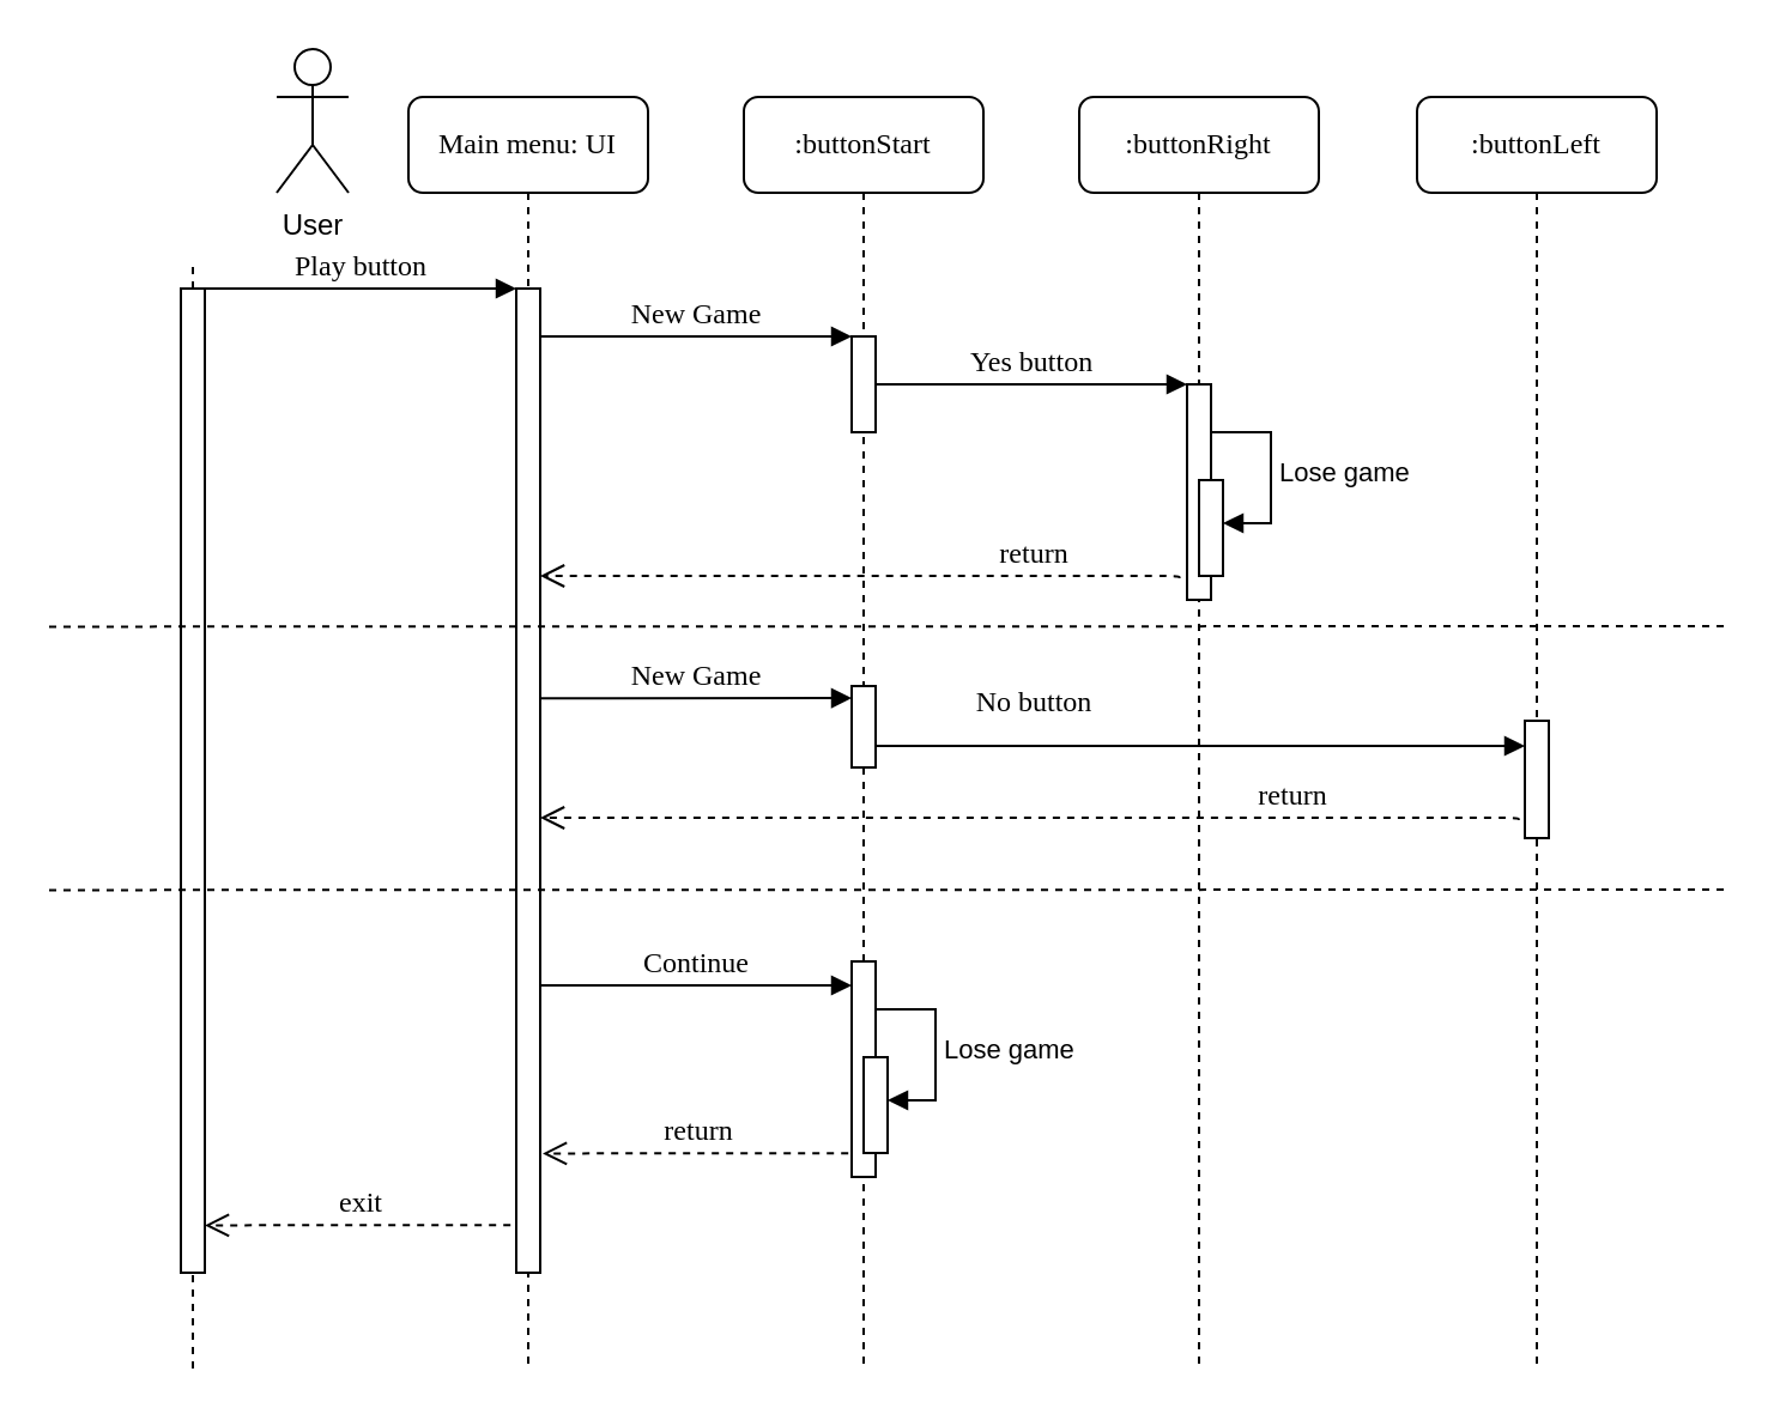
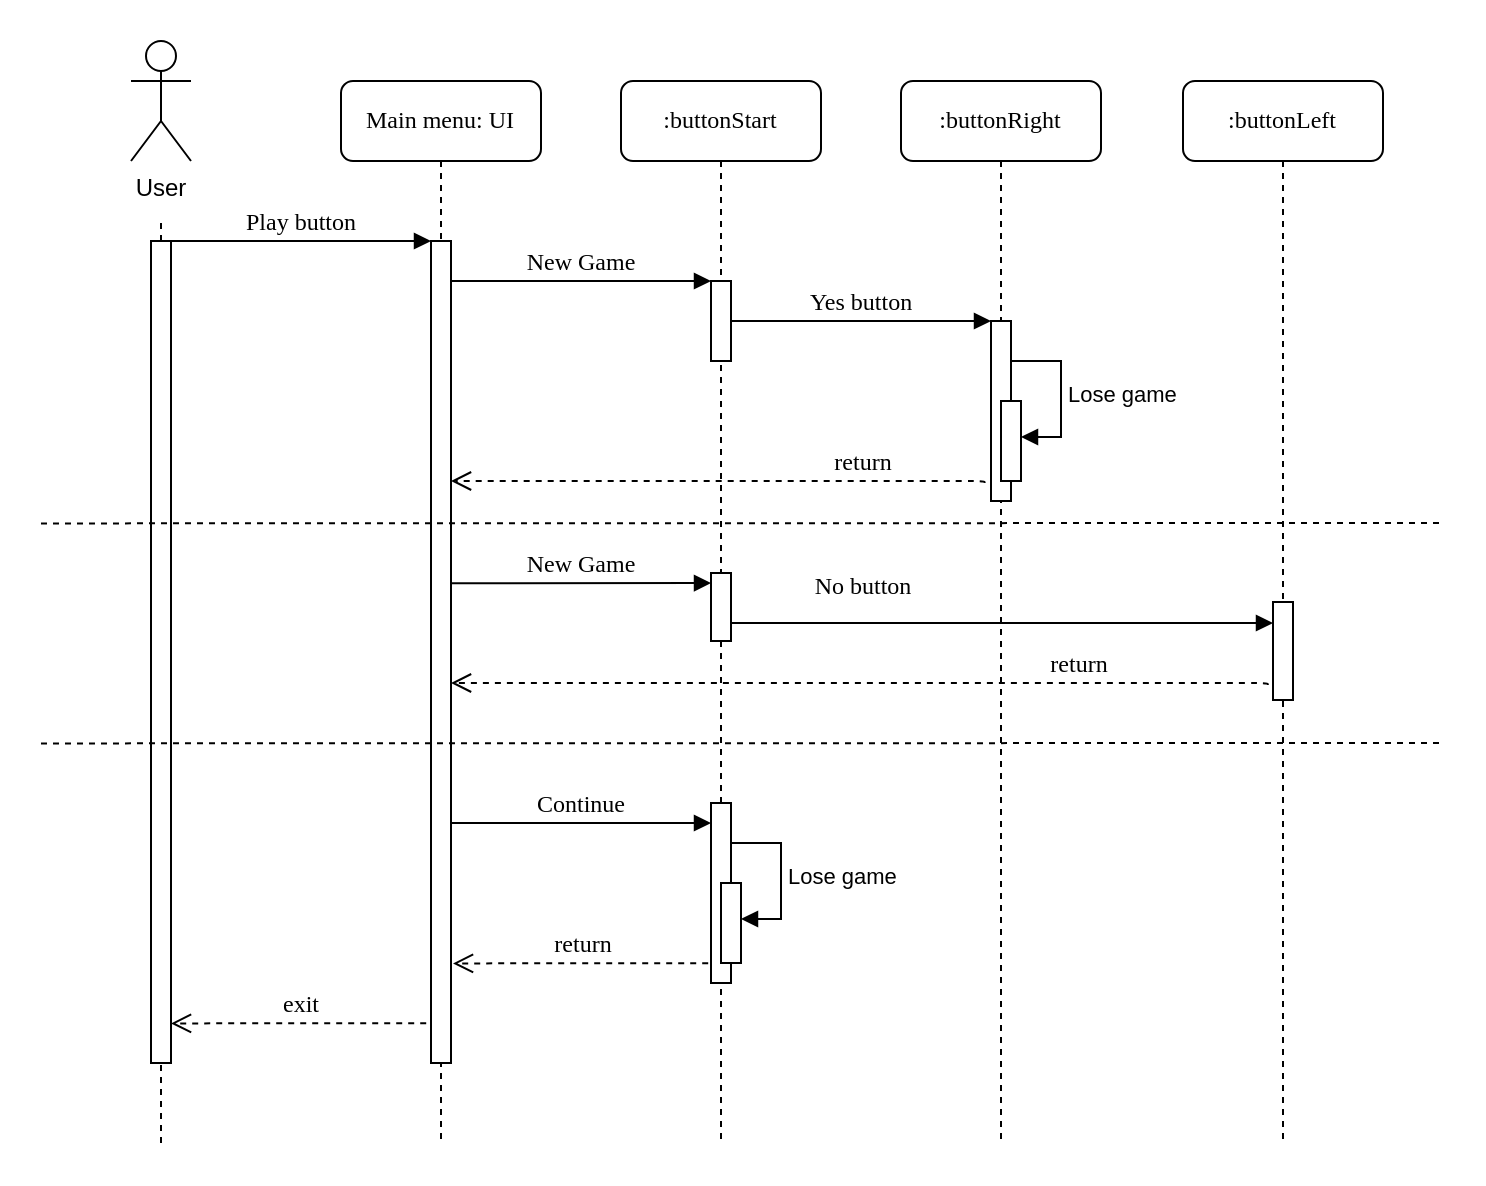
  <mxCell id="0" />
  <mxCell id="1" parent="0" />
  <mxCell id="2" value=":buttonStart" style="shape=umlLifeline;perimeter=lifelinePerimeter;whiteSpace=wrap;html=1;container=1;collapsible=0;recursiveResize=0;outlineConnect=0;rounded=1;shadow=0;comic=0;labelBackgroundColor=none;strokeWidth=1;fontFamily=Verdana;fontSize=12;align=center;" vertex="1" parent="1"><mxGeometry x="310" y="40" width="100" height="531" as="geometry" /></mxCell>
  <mxCell id="3" value="" style="html=1;points=[];perimeter=orthogonalPerimeter;rounded=0;shadow=0;comic=0;labelBackgroundColor=none;strokeWidth=1;fontFamily=Verdana;fontSize=12;align=center;" vertex="1" parent="2"><mxGeometry x="45" y="100" width="10" height="40" as="geometry" /></mxCell>
  <mxCell id="4" value="" style="html=1;points=[];perimeter=orthogonalPerimeter;rounded=0;shadow=0;comic=0;labelBackgroundColor=none;strokeWidth=1;fontFamily=Verdana;fontSize=12;align=center;" vertex="1" parent="2"><mxGeometry x="45" y="246" width="10" height="34" as="geometry" /></mxCell>
  <mxCell id="5" value="" style="html=1;points=[];perimeter=orthogonalPerimeter;rounded=0;shadow=0;comic=0;labelBackgroundColor=none;strokeWidth=1;fontFamily=Verdana;fontSize=12;align=center;" vertex="1" parent="2"><mxGeometry x="45" y="361" width="10" height="90" as="geometry" /></mxCell>
  <mxCell id="6" value="" style="html=1;points=[];perimeter=orthogonalPerimeter;" vertex="1" parent="2"><mxGeometry x="50" y="401" width="10" height="40" as="geometry" /></mxCell>
  <mxCell id="7" value="Lose game" style="edgeStyle=orthogonalEdgeStyle;html=1;align=left;spacingLeft=2;endArrow=block;rounded=0;" edge="1" parent="2" target="6"><mxGeometry relative="1" as="geometry"><mxPoint x="55" y="381" as="sourcePoint" /><Array as="points"><mxPoint x="80" y="381" /><mxPoint x="80" y="419" /></Array></mxGeometry></mxCell>
  <mxCell id="8" value=":buttonRight" style="shape=umlLifeline;perimeter=lifelinePerimeter;whiteSpace=wrap;html=1;container=1;collapsible=0;recursiveResize=0;outlineConnect=0;rounded=1;shadow=0;comic=0;labelBackgroundColor=none;strokeWidth=1;fontFamily=Verdana;fontSize=12;align=center;" vertex="1" parent="1"><mxGeometry x="450" y="40" width="100" height="531" as="geometry" /></mxCell>
  <mxCell id="9" value="" style="html=1;points=[];perimeter=orthogonalPerimeter;rounded=0;shadow=0;comic=0;labelBackgroundColor=none;strokeWidth=1;fontFamily=Verdana;fontSize=12;align=center;" vertex="1" parent="8"><mxGeometry x="45" y="120" width="10" height="90" as="geometry" /></mxCell>
  <mxCell id="10" value="Main menu: UI" style="shape=umlLifeline;perimeter=lifelinePerimeter;whiteSpace=wrap;html=1;container=0;collapsible=0;recursiveResize=0;outlineConnect=0;rounded=1;shadow=0;comic=0;labelBackgroundColor=none;strokeWidth=1;fontFamily=Verdana;fontSize=12;align=center;" vertex="1" parent="1"><mxGeometry x="170" y="40" width="100" height="531" as="geometry" /></mxCell>
  <mxCell id="11" value="New Game" style="html=1;verticalAlign=bottom;endArrow=block;entryX=0;entryY=0;labelBackgroundColor=none;fontFamily=Verdana;fontSize=12;edgeStyle=elbowEdgeStyle;elbow=vertical;" edge="1" parent="1"><mxGeometry relative="1" as="geometry"><mxPoint x="225" y="140" as="sourcePoint" /><mxPoint x="355" y="140" as="targetPoint" /></mxGeometry></mxCell>
  <mxCell id="12" value="Yes button" style="html=1;verticalAlign=bottom;endArrow=block;entryX=0;entryY=0;labelBackgroundColor=none;fontFamily=Verdana;fontSize=12;edgeStyle=elbowEdgeStyle;elbow=vertical;" edge="1" parent="1" source="3" target="9"><mxGeometry relative="1" as="geometry"><mxPoint x="440" y="160" as="sourcePoint" /></mxGeometry></mxCell>
- <mxCell id="13" value="User" style="shape=umlActor;verticalLabelPosition=bottom;verticalAlign=top;html=1;" vertex="1" parent="1"><mxGeometry x="115" y="20" width="30" height="60" as="geometry" /></mxCell>
+ <mxCell id="13" value="User" style="shape=umlActor;verticalLabelPosition=bottom;verticalAlign=top;html=1;" vertex="1" parent="1"><mxGeometry x="65" y="20" width="30" height="60" as="geometry" /></mxCell>
  <mxCell id="14" value="" style="html=1;points=[];perimeter=orthogonalPerimeter;rounded=0;shadow=0;comic=0;labelBackgroundColor=none;strokeWidth=1;fontFamily=Verdana;fontSize=12;align=center;" vertex="1" parent="1"><mxGeometry x="215" y="120" width="10" height="411" as="geometry" /></mxCell>
  <mxCell id="15" value="" style="endArrow=none;dashed=1;html=1;" edge="1" parent="1" source="16"><mxGeometry width="50" height="50" relative="1" as="geometry"><mxPoint x="110" y="610" as="sourcePoint" /><mxPoint x="80" y="110" as="targetPoint" /></mxGeometry></mxCell>
  <mxCell id="16" value="" style="html=1;points=[];perimeter=orthogonalPerimeter;" vertex="1" parent="1"><mxGeometry x="75" y="120" width="10" height="411" as="geometry" /></mxCell>
  <mxCell id="17" value="" style="endArrow=none;dashed=1;html=1;" edge="1" parent="1" target="16"><mxGeometry width="50" height="50" relative="1" as="geometry"><mxPoint x="80" y="571" as="sourcePoint" /><mxPoint x="110" y="110" as="targetPoint" /></mxGeometry></mxCell>
  <mxCell id="18" value="Play button" style="html=1;verticalAlign=bottom;endArrow=block;entryX=0;entryY=0;labelBackgroundColor=none;fontFamily=Verdana;fontSize=12;edgeStyle=elbowEdgeStyle;elbow=vertical;" edge="1" parent="1"><mxGeometry relative="1" as="geometry"><mxPoint x="85" y="120" as="sourcePoint" /><mxPoint x="215" y="120" as="targetPoint" /></mxGeometry></mxCell>
  <mxCell id="19" value="" style="html=1;points=[];perimeter=orthogonalPerimeter;" vertex="1" parent="1"><mxGeometry x="500" y="200" width="10" height="40" as="geometry" /></mxCell>
  <mxCell id="20" value="Lose game" style="edgeStyle=orthogonalEdgeStyle;html=1;align=left;spacingLeft=2;endArrow=block;rounded=0;" edge="1" parent="1" target="19"><mxGeometry relative="1" as="geometry"><mxPoint x="505" y="180" as="sourcePoint" /><Array as="points"><mxPoint x="530" y="180" /><mxPoint x="530" y="218" /></Array></mxGeometry></mxCell>
  <mxCell id="21" value="return" style="html=1;verticalAlign=bottom;endArrow=open;dashed=1;endSize=8;labelBackgroundColor=none;fontFamily=Verdana;fontSize=12;edgeStyle=elbowEdgeStyle;elbow=vertical;exitX=-0.32;exitY=0.9;exitDx=0;exitDy=0;exitPerimeter=0;" edge="1" parent="1" source="9"><mxGeometry x="-0.538" relative="1" as="geometry"><mxPoint x="225" y="240" as="targetPoint" /><Array as="points"><mxPoint x="315" y="240" /><mxPoint x="345" y="240" /></Array><mxPoint x="355" y="240" as="sourcePoint" /><mxPoint as="offset" /></mxGeometry></mxCell>
  <mxCell id="22" value="" style="endArrow=none;dashed=1;html=1;" edge="1" parent="1"><mxGeometry width="50" height="50" relative="1" as="geometry"><mxPoint x="20" y="261.2" as="sourcePoint" /><mxPoint x="721" y="261" as="targetPoint" /></mxGeometry></mxCell>
  <mxCell id="23" value="" style="endArrow=none;dashed=1;html=1;" edge="1" parent="1"><mxGeometry width="50" height="50" relative="1" as="geometry"><mxPoint x="20" y="371.2" as="sourcePoint" /><mxPoint x="721" y="371" as="targetPoint" /></mxGeometry></mxCell>
  <mxCell id="24" value=":buttonLeft" style="shape=umlLifeline;perimeter=lifelinePerimeter;whiteSpace=wrap;html=1;container=1;collapsible=0;recursiveResize=0;outlineConnect=0;rounded=1;shadow=0;comic=0;labelBackgroundColor=none;strokeWidth=1;fontFamily=Verdana;fontSize=12;align=center;" vertex="1" parent="1"><mxGeometry x="591" y="40" width="100" height="531" as="geometry" /></mxCell>
  <mxCell id="25" value="" style="html=1;points=[];perimeter=orthogonalPerimeter;rounded=0;shadow=0;comic=0;labelBackgroundColor=none;strokeWidth=1;fontFamily=Verdana;fontSize=12;align=center;" vertex="1" parent="24"><mxGeometry x="45" y="260.5" width="10" height="49" as="geometry" /></mxCell>
  <mxCell id="26" value="No button" style="html=1;verticalAlign=bottom;endArrow=block;labelBackgroundColor=none;fontFamily=Verdana;fontSize=12;edgeStyle=elbowEdgeStyle;elbow=vertical;" edge="1" parent="1" target="25"><mxGeometry x="-0.516" y="9" relative="1" as="geometry"><mxPoint x="365" y="311" as="sourcePoint" /><mxPoint x="611" y="300" as="targetPoint" /><Array as="points"><mxPoint x="411" y="311" /></Array><mxPoint as="offset" /></mxGeometry></mxCell>
  <mxCell id="27" value="New Game" style="html=1;verticalAlign=bottom;endArrow=block;entryX=0;entryY=0;labelBackgroundColor=none;fontFamily=Verdana;fontSize=12;edgeStyle=elbowEdgeStyle;elbow=vertical;" edge="1" parent="1"><mxGeometry relative="1" as="geometry"><mxPoint x="225" y="291.17" as="sourcePoint" /><mxPoint x="355" y="291.17" as="targetPoint" /></mxGeometry></mxCell>
  <mxCell id="28" value="return" style="html=1;verticalAlign=bottom;endArrow=open;dashed=1;endSize=8;labelBackgroundColor=none;fontFamily=Verdana;fontSize=12;edgeStyle=elbowEdgeStyle;elbow=vertical;exitX=-0.32;exitY=0.9;exitDx=0;exitDy=0;exitPerimeter=0;" edge="1" parent="1"><mxGeometry x="-0.538" relative="1" as="geometry"><mxPoint x="225" y="341" as="targetPoint" /><Array as="points"><mxPoint x="631" y="341" /></Array><mxPoint x="633.4" y="342" as="sourcePoint" /><mxPoint as="offset" /></mxGeometry></mxCell>
  <mxCell id="29" value="Continue" style="html=1;verticalAlign=bottom;endArrow=block;entryX=0;entryY=0;labelBackgroundColor=none;fontFamily=Verdana;fontSize=12;edgeStyle=elbowEdgeStyle;elbow=vertical;" edge="1" parent="1"><mxGeometry relative="1" as="geometry"><mxPoint x="225" y="411" as="sourcePoint" /><mxPoint x="355" y="411" as="targetPoint" /></mxGeometry></mxCell>
  <mxCell id="30" value="return" style="html=1;verticalAlign=bottom;endArrow=open;dashed=1;endSize=8;labelBackgroundColor=none;fontFamily=Verdana;fontSize=12;edgeStyle=elbowEdgeStyle;elbow=vertical;exitX=-0.14;exitY=0.89;exitDx=0;exitDy=0;exitPerimeter=0;" edge="1" parent="1" source="5"><mxGeometry x="-0.022" relative="1" as="geometry"><mxPoint x="226" y="481" as="targetPoint" /><Array as="points"><mxPoint x="346.6" y="481.2" /></Array><mxPoint x="349" y="482.2" as="sourcePoint" /><mxPoint as="offset" /></mxGeometry></mxCell>
  <mxCell id="31" value="exit" style="html=1;verticalAlign=bottom;endArrow=open;dashed=1;endSize=8;labelBackgroundColor=none;fontFamily=Verdana;fontSize=12;edgeStyle=elbowEdgeStyle;elbow=vertical;exitX=-0.14;exitY=0.89;exitDx=0;exitDy=0;exitPerimeter=0;" edge="1" parent="1"><mxGeometry x="-0.022" relative="1" as="geometry"><mxPoint x="85" y="511" as="targetPoint" /><Array as="points"><mxPoint x="205.6" y="511.2" /></Array><mxPoint x="212.6" y="511.1" as="sourcePoint" /><mxPoint as="offset" /></mxGeometry></mxCell>
